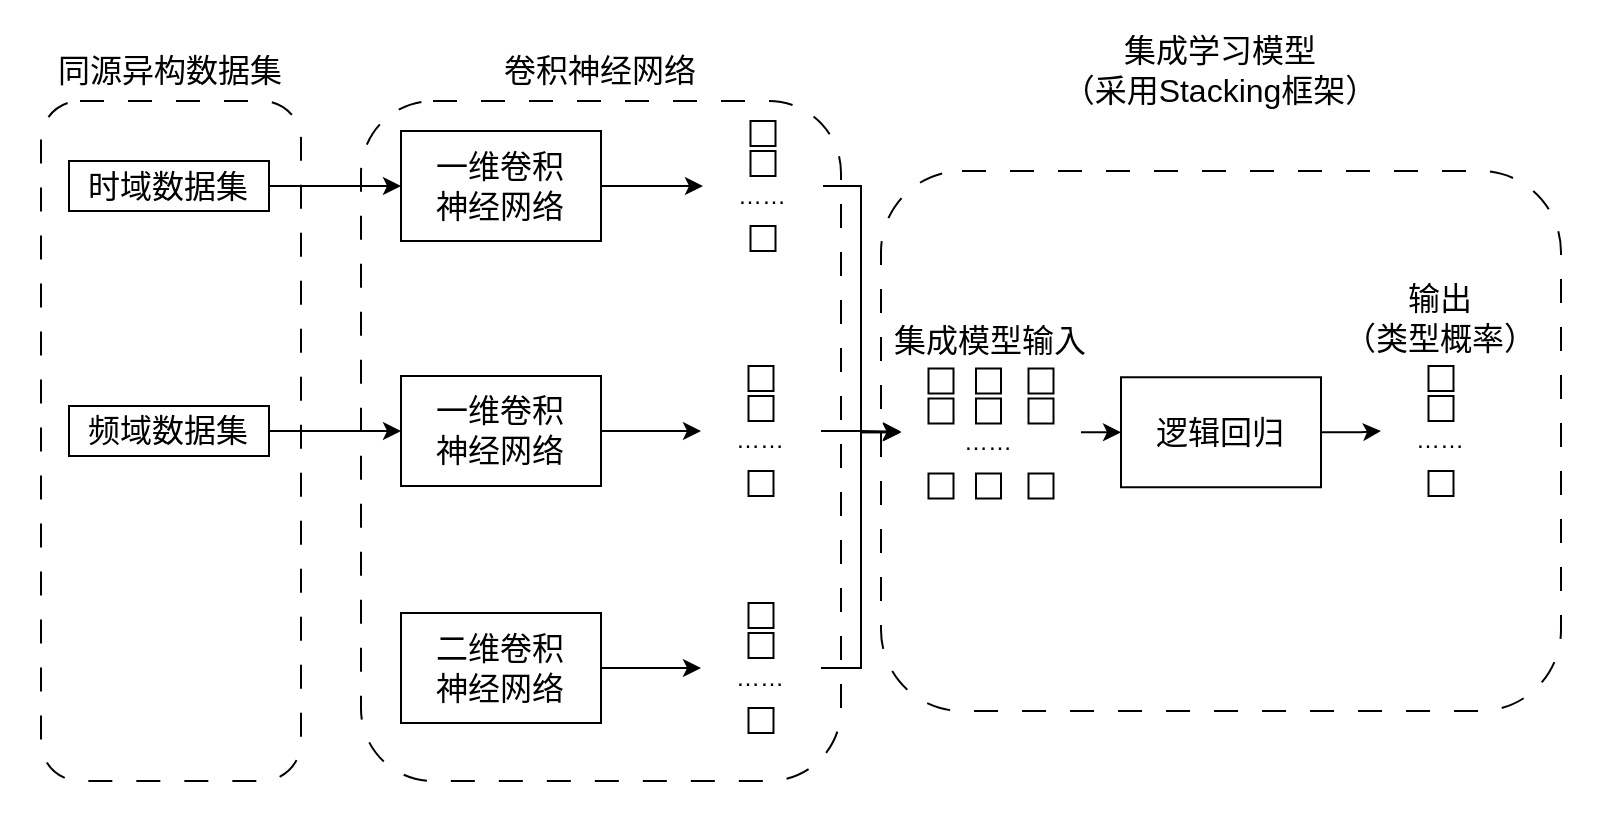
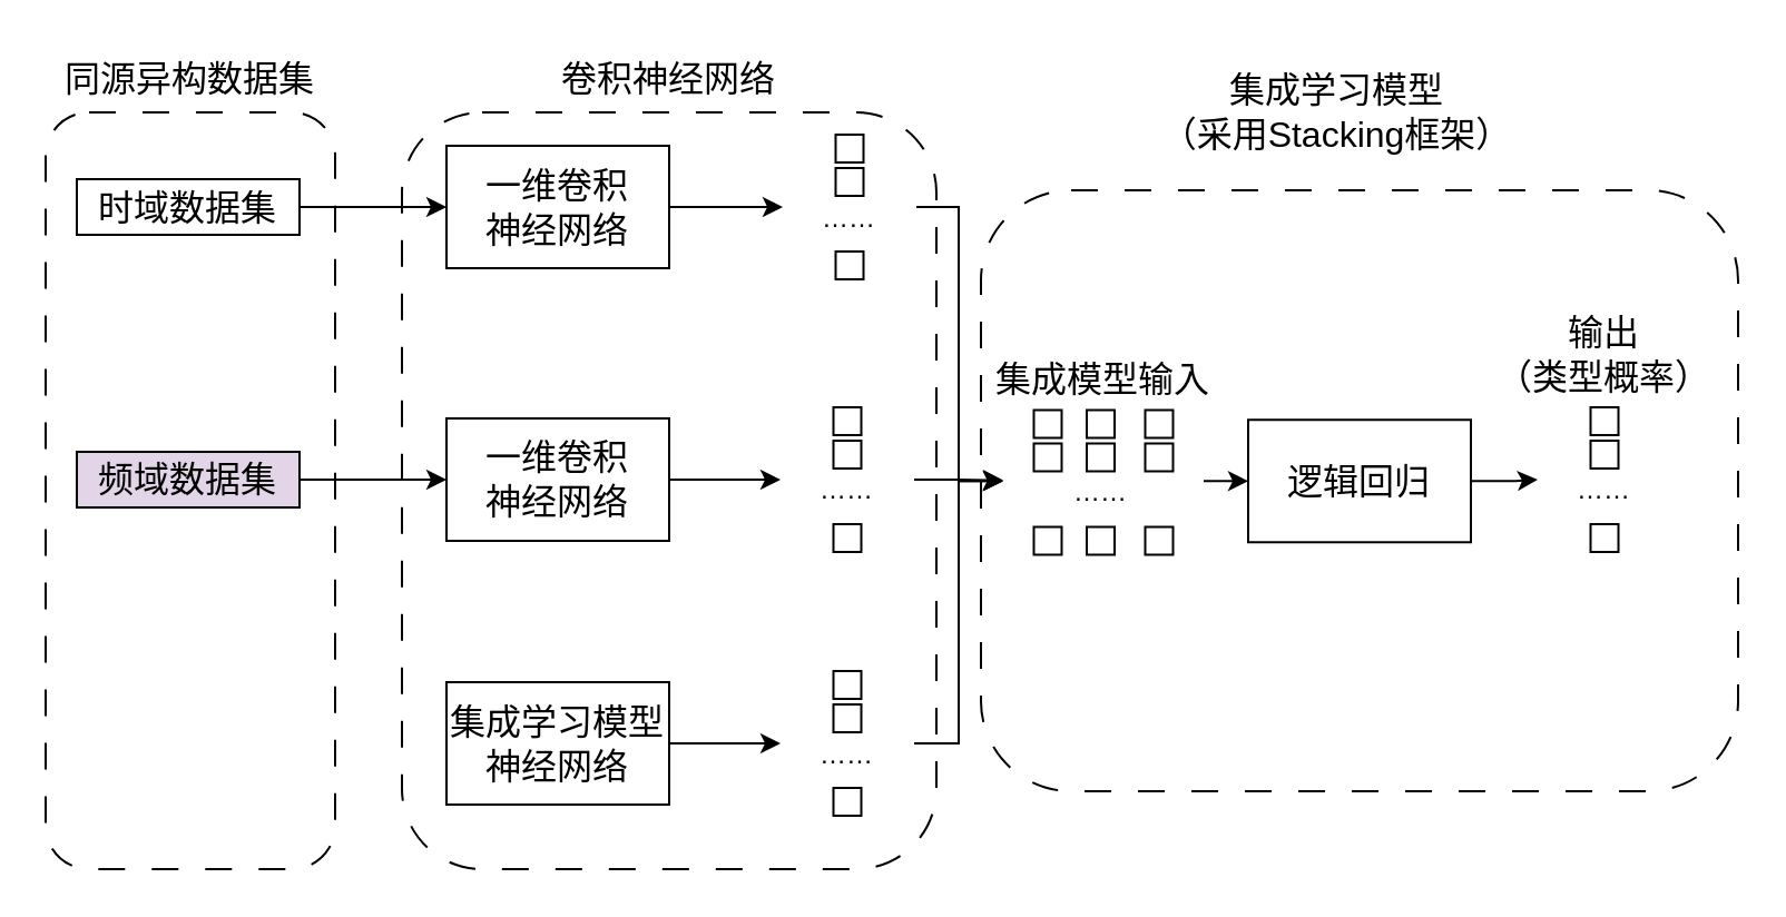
  <mxCell id="0" />
  <mxCell id="1" parent="0" />
  <mxCell id="2" value="" style="rounded=1;whiteSpace=wrap;html=1;fillColor=none;dashed=1;dashPattern=12 12;fontSize=16;" parent="1" vertex="1"><mxGeometry x="440" y="85" width="340" height="270" as="geometry" /></mxCell>
  <mxCell id="3" value="" style="rounded=1;whiteSpace=wrap;html=1;fillColor=none;dashed=1;dashPattern=12 12;" parent="1" vertex="1"><mxGeometry x="20" y="50" width="130" height="340" as="geometry" /></mxCell>
  <mxCell id="4" value="同源异构数据集" style="text;html=1;align=center;verticalAlign=middle;whiteSpace=wrap;rounded=0;fontSize=16;" parent="1" vertex="1"><mxGeometry x="25" y="20" width="120" height="30" as="geometry" /></mxCell>
  <mxCell id="5" style="edgeStyle=orthogonalEdgeStyle;rounded=0;orthogonalLoop=1;jettySize=auto;html=1;exitX=1;exitY=0.5;exitDx=0;exitDy=0;entryX=0;entryY=0.5;entryDx=0;entryDy=0;" parent="1" source="6" target="12" edge="1"><mxGeometry relative="1" as="geometry" /></mxCell>
  <mxCell id="6" value="时域数据集" style="rounded=0;whiteSpace=wrap;html=1;fontSize=16;" parent="1" vertex="1"><mxGeometry x="34" y="80" width="100" height="25" as="geometry" /></mxCell>
  <mxCell id="7" style="edgeStyle=orthogonalEdgeStyle;rounded=0;orthogonalLoop=1;jettySize=auto;html=1;exitX=1;exitY=0.5;exitDx=0;exitDy=0;entryX=0;entryY=0.5;entryDx=0;entryDy=0;" parent="1" source="8" target="14" edge="1"><mxGeometry relative="1" as="geometry" /></mxCell>
- <mxCell id="8" value="频域数据集" style="rounded=0;whiteSpace=wrap;html=1;fontSize=16;" parent="1" vertex="1"><mxGeometry x="34" y="202.5" width="100" height="25" as="geometry" /></mxCell>
+ <mxCell id="8" value="频域数据集" style="rounded=0;whiteSpace=wrap;html=1;fontSize=16;fillColor=#e1d5e7;" parent="1" vertex="1"><mxGeometry x="34" y="202.5" width="100" height="25" as="geometry" /></mxCell>
  <mxCell id="9" value="" style="rounded=1;whiteSpace=wrap;html=1;fillColor=none;dashed=1;dashPattern=12 12;fontSize=16;" parent="1" vertex="1"><mxGeometry x="180" y="50" width="240" height="340" as="geometry" /></mxCell>
  <mxCell id="10" value="卷积神经网络" style="text;html=1;align=center;verticalAlign=middle;whiteSpace=wrap;rounded=0;fontSize=16;" parent="1" vertex="1"><mxGeometry x="240" y="20" width="120" height="30" as="geometry" /></mxCell>
  <mxCell id="11" style="edgeStyle=orthogonalEdgeStyle;rounded=0;orthogonalLoop=1;jettySize=auto;html=1;exitX=1;exitY=0.5;exitDx=0;exitDy=0;entryX=0;entryY=0.5;entryDx=0;entryDy=0;" parent="1" source="12" target="29" edge="1"><mxGeometry relative="1" as="geometry" /></mxCell>
  <mxCell id="12" value="一维卷积&lt;div&gt;神经网络&lt;/div&gt;" style="rounded=0;whiteSpace=wrap;html=1;fontSize=16;" parent="1" vertex="1"><mxGeometry x="200" y="65" width="100" height="55" as="geometry" /></mxCell>
  <mxCell id="13" style="edgeStyle=orthogonalEdgeStyle;rounded=0;orthogonalLoop=1;jettySize=auto;html=1;exitX=1;exitY=0.5;exitDx=0;exitDy=0;entryX=0;entryY=0.5;entryDx=0;entryDy=0;" parent="1" source="14" target="23" edge="1"><mxGeometry relative="1" as="geometry" /></mxCell>
  <mxCell id="14" value="一维卷积&lt;div&gt;神经网络&lt;/div&gt;" style="rounded=0;whiteSpace=wrap;html=1;fontSize=16;" parent="1" vertex="1"><mxGeometry x="200" y="187.5" width="100" height="55" as="geometry" /></mxCell>
  <mxCell id="15" style="edgeStyle=orthogonalEdgeStyle;rounded=0;orthogonalLoop=1;jettySize=auto;html=1;exitX=1;exitY=0.5;exitDx=0;exitDy=0;entryX=0;entryY=0.5;entryDx=0;entryDy=0;" parent="1" source="16" target="35" edge="1"><mxGeometry relative="1" as="geometry" /></mxCell>
- <mxCell id="16" value="二维卷积&lt;div&gt;神经网络&lt;/div&gt;" style="rounded=0;whiteSpace=wrap;html=1;fontSize=16;" parent="1" vertex="1"><mxGeometry x="200" y="306" width="100" height="55" as="geometry" /></mxCell>
+ <mxCell id="16" value="集成学习模型&lt;div&gt;神经网络&lt;/div&gt;" style="rounded=0;whiteSpace=wrap;html=1;fontSize=16;" parent="1" vertex="1"><mxGeometry x="200" y="306" width="100" height="55" as="geometry" /></mxCell>
  <mxCell id="17" value="" style="group" parent="1" vertex="1" connectable="0"><mxGeometry x="350" y="175" width="85" height="210" as="geometry" /></mxCell>
  <mxCell id="18" value="" style="whiteSpace=wrap;html=1;aspect=fixed;container=0;" parent="17" vertex="1"><mxGeometry x="23.75" y="7.5" width="12.5" height="12.5" as="geometry" /></mxCell>
  <mxCell id="19" value="" style="whiteSpace=wrap;html=1;aspect=fixed;container=0;" parent="17" vertex="1"><mxGeometry x="23.75" y="22.5" width="12.5" height="12.5" as="geometry" /></mxCell>
  <mxCell id="20" value="" style="whiteSpace=wrap;html=1;aspect=fixed;container=0;" parent="17" vertex="1"><mxGeometry x="23.75" y="60" width="12.5" height="12.5" as="geometry" /></mxCell>
  <mxCell id="21" value="……" style="text;html=1;align=center;verticalAlign=middle;whiteSpace=wrap;rounded=0;container=0;" parent="17" vertex="1"><mxGeometry y="30" width="60" height="30" as="geometry" /></mxCell>
  <mxCell id="22" style="edgeStyle=orthogonalEdgeStyle;rounded=0;orthogonalLoop=1;jettySize=auto;html=1;exitX=1;exitY=0.5;exitDx=0;exitDy=0;" edge="1" parent="17" source="23"><mxGeometry relative="1" as="geometry"><mxPoint x="100" y="40.31" as="targetPoint" /></mxGeometry></mxCell>
  <mxCell id="23" value="" style="rounded=0;whiteSpace=wrap;html=1;fillColor=none;strokeColor=none;container=0;" parent="17" vertex="1"><mxGeometry width="60" height="80" as="geometry" /></mxCell>
  <mxCell id="24" value="" style="group" parent="1" vertex="1" connectable="0"><mxGeometry x="351" y="52.5" width="60" height="80" as="geometry" /></mxCell>
  <mxCell id="25" value="" style="whiteSpace=wrap;html=1;aspect=fixed;container=0;" parent="24" vertex="1"><mxGeometry x="23.75" y="7.5" width="12.5" height="12.5" as="geometry" /></mxCell>
  <mxCell id="26" value="" style="whiteSpace=wrap;html=1;aspect=fixed;container=0;" parent="24" vertex="1"><mxGeometry x="23.75" y="22.5" width="12.5" height="12.5" as="geometry" /></mxCell>
  <mxCell id="27" value="" style="whiteSpace=wrap;html=1;aspect=fixed;container=0;" parent="24" vertex="1"><mxGeometry x="23.75" y="60" width="12.5" height="12.5" as="geometry" /></mxCell>
  <mxCell id="28" value="……" style="text;html=1;align=center;verticalAlign=middle;whiteSpace=wrap;rounded=0;container=0;" parent="24" vertex="1"><mxGeometry y="30" width="60" height="30" as="geometry" /></mxCell>
  <mxCell id="29" value="" style="rounded=0;whiteSpace=wrap;html=1;fillColor=none;strokeColor=none;container=0;" parent="24" vertex="1"><mxGeometry width="60" height="80" as="geometry" /></mxCell>
  <mxCell id="30" value="" style="group" parent="1" vertex="1" connectable="0"><mxGeometry x="350" y="293.5" width="60" height="80" as="geometry" /></mxCell>
  <mxCell id="31" value="" style="whiteSpace=wrap;html=1;aspect=fixed;container=0;" parent="30" vertex="1"><mxGeometry x="23.75" y="7.5" width="12.5" height="12.5" as="geometry" /></mxCell>
  <mxCell id="32" value="" style="whiteSpace=wrap;html=1;aspect=fixed;container=0;" parent="30" vertex="1"><mxGeometry x="23.75" y="22.5" width="12.5" height="12.5" as="geometry" /></mxCell>
  <mxCell id="33" value="" style="whiteSpace=wrap;html=1;aspect=fixed;container=0;" parent="30" vertex="1"><mxGeometry x="23.75" y="60" width="12.5" height="12.5" as="geometry" /></mxCell>
  <mxCell id="34" value="……" style="text;html=1;align=center;verticalAlign=middle;whiteSpace=wrap;rounded=0;container=0;" parent="30" vertex="1"><mxGeometry y="30" width="60" height="30" as="geometry" /></mxCell>
  <mxCell id="35" value="" style="rounded=0;whiteSpace=wrap;html=1;fillColor=none;strokeColor=none;container=0;" parent="30" vertex="1"><mxGeometry width="60" height="80" as="geometry" /></mxCell>
- <mxCell id="36" value="集成学习模型&lt;div&gt;（采用Stacking框架）&lt;/div&gt;" style="text;html=1;align=center;verticalAlign=middle;whiteSpace=wrap;rounded=0;fontSize=16;" parent="1" vertex="1"><mxGeometry x="520" y="20" width="180" height="30" as="geometry" /></mxCell>
+ <mxCell id="36" value="集成学习模型&lt;div&gt;（采用Stacking框架）&lt;/div&gt;" style="text;html=1;align=center;verticalAlign=middle;whiteSpace=wrap;rounded=0;fontSize=16;" parent="1" vertex="1"><mxGeometry x="510" y="35" width="180" height="30" as="geometry" /></mxCell>
  <mxCell id="37" value="" style="group" parent="1" vertex="1" connectable="0"><mxGeometry x="450" y="175" width="90" height="81.25" as="geometry" /></mxCell>
  <mxCell id="38" value="" style="whiteSpace=wrap;html=1;aspect=fixed;container=0;" parent="37" vertex="1"><mxGeometry x="13.75" y="8.75" width="12.5" height="12.5" as="geometry" /></mxCell>
  <mxCell id="39" value="" style="whiteSpace=wrap;html=1;aspect=fixed;container=0;" parent="37" vertex="1"><mxGeometry x="13.75" y="23.75" width="12.5" height="12.5" as="geometry" /></mxCell>
  <mxCell id="40" value="" style="whiteSpace=wrap;html=1;aspect=fixed;container=0;" parent="37" vertex="1"><mxGeometry x="13.75" y="61.25" width="12.5" height="12.5" as="geometry" /></mxCell>
  <mxCell id="41" value="" style="whiteSpace=wrap;html=1;aspect=fixed;container=0;" parent="37" vertex="1"><mxGeometry x="37.5" y="8.75" width="12.5" height="12.5" as="geometry" /></mxCell>
  <mxCell id="42" value="" style="whiteSpace=wrap;html=1;aspect=fixed;container=0;" parent="37" vertex="1"><mxGeometry x="37.5" y="23.75" width="12.5" height="12.5" as="geometry" /></mxCell>
  <mxCell id="43" value="" style="whiteSpace=wrap;html=1;aspect=fixed;container=0;" parent="37" vertex="1"><mxGeometry x="37.5" y="61.25" width="12.5" height="12.5" as="geometry" /></mxCell>
  <mxCell id="44" value="……" style="text;html=1;align=center;verticalAlign=middle;whiteSpace=wrap;rounded=0;container=0;" parent="37" vertex="1"><mxGeometry x="13.75" y="31.25" width="60" height="30" as="geometry" /></mxCell>
  <mxCell id="45" value="" style="whiteSpace=wrap;html=1;aspect=fixed;container=0;" parent="37" vertex="1"><mxGeometry x="63.75" y="8.75" width="12.5" height="12.5" as="geometry" /></mxCell>
  <mxCell id="46" value="" style="whiteSpace=wrap;html=1;aspect=fixed;container=0;" parent="37" vertex="1"><mxGeometry x="63.75" y="23.75" width="12.5" height="12.5" as="geometry" /></mxCell>
  <mxCell id="47" value="" style="whiteSpace=wrap;html=1;aspect=fixed;container=0;" parent="37" vertex="1"><mxGeometry x="63.75" y="61.25" width="12.5" height="12.5" as="geometry" /></mxCell>
  <mxCell id="48" value="" style="rounded=0;whiteSpace=wrap;html=1;fillColor=none;strokeColor=none;" parent="37" vertex="1"><mxGeometry width="90" height="81.25" as="geometry" /></mxCell>
  <mxCell id="49" value="集成模型输入" style="text;html=1;align=center;verticalAlign=middle;whiteSpace=wrap;rounded=0;fontSize=16;" parent="1" vertex="1"><mxGeometry x="435" y="155" width="120" height="30" as="geometry" /></mxCell>
  <mxCell id="50" style="edgeStyle=orthogonalEdgeStyle;rounded=0;orthogonalLoop=1;jettySize=auto;html=1;exitX=1;exitY=0.5;exitDx=0;exitDy=0;" parent="1" source="51" target="58" edge="1"><mxGeometry relative="1" as="geometry" /></mxCell>
  <mxCell id="51" value="逻辑回归" style="rounded=0;whiteSpace=wrap;html=1;fontSize=16;" parent="1" vertex="1"><mxGeometry x="560" y="188.13" width="100" height="55" as="geometry" /></mxCell>
  <mxCell id="52" style="edgeStyle=orthogonalEdgeStyle;rounded=0;orthogonalLoop=1;jettySize=auto;html=1;exitX=1;exitY=0.5;exitDx=0;exitDy=0;entryX=0;entryY=0.5;entryDx=0;entryDy=0;" parent="1" source="48" target="51" edge="1"><mxGeometry relative="1" as="geometry" /></mxCell>
  <mxCell id="53" value="" style="group" parent="1" vertex="1" connectable="0"><mxGeometry x="690" y="175" width="60" height="80" as="geometry" /></mxCell>
  <mxCell id="54" value="" style="whiteSpace=wrap;html=1;aspect=fixed;container=0;" parent="53" vertex="1"><mxGeometry x="23.75" y="7.5" width="12.5" height="12.5" as="geometry" /></mxCell>
  <mxCell id="55" value="" style="whiteSpace=wrap;html=1;aspect=fixed;container=0;" parent="53" vertex="1"><mxGeometry x="23.75" y="22.5" width="12.5" height="12.5" as="geometry" /></mxCell>
  <mxCell id="56" value="" style="whiteSpace=wrap;html=1;aspect=fixed;container=0;" parent="53" vertex="1"><mxGeometry x="23.75" y="60" width="12.5" height="12.5" as="geometry" /></mxCell>
  <mxCell id="57" value="……" style="text;html=1;align=center;verticalAlign=middle;whiteSpace=wrap;rounded=0;container=0;" parent="53" vertex="1"><mxGeometry y="30" width="60" height="30" as="geometry" /></mxCell>
  <mxCell id="58" value="" style="rounded=0;whiteSpace=wrap;html=1;fillColor=none;strokeColor=none;container=0;" parent="53" vertex="1"><mxGeometry width="60" height="80" as="geometry" /></mxCell>
  <mxCell id="59" value="输出&lt;div&gt;（类型概率）&lt;/div&gt;" style="text;html=1;align=center;verticalAlign=middle;whiteSpace=wrap;rounded=0;fontSize=16;" parent="1" vertex="1"><mxGeometry x="660" y="143.5" width="120" height="30" as="geometry" /></mxCell>
  <mxCell id="60" style="edgeStyle=orthogonalEdgeStyle;rounded=0;orthogonalLoop=1;jettySize=auto;html=1;exitX=1;exitY=0.5;exitDx=0;exitDy=0;entryX=0;entryY=0.5;entryDx=0;entryDy=0;" edge="1" parent="1" source="29" target="48"><mxGeometry relative="1" as="geometry"><Array as="points"><mxPoint x="430" y="92" /><mxPoint x="430" y="216" /></Array></mxGeometry></mxCell>
  <mxCell id="61" style="edgeStyle=orthogonalEdgeStyle;rounded=0;orthogonalLoop=1;jettySize=auto;html=1;exitX=1;exitY=0.5;exitDx=0;exitDy=0;entryX=0;entryY=0.5;entryDx=0;entryDy=0;" edge="1" parent="1" source="35" target="48"><mxGeometry relative="1" as="geometry" /></mxCell>
